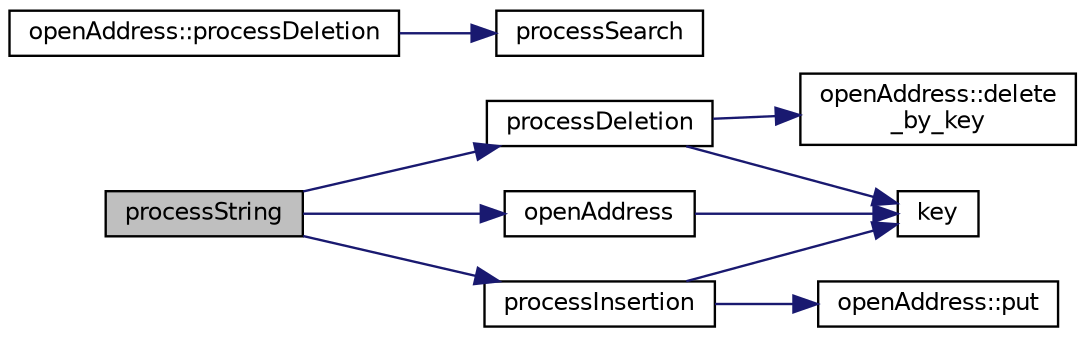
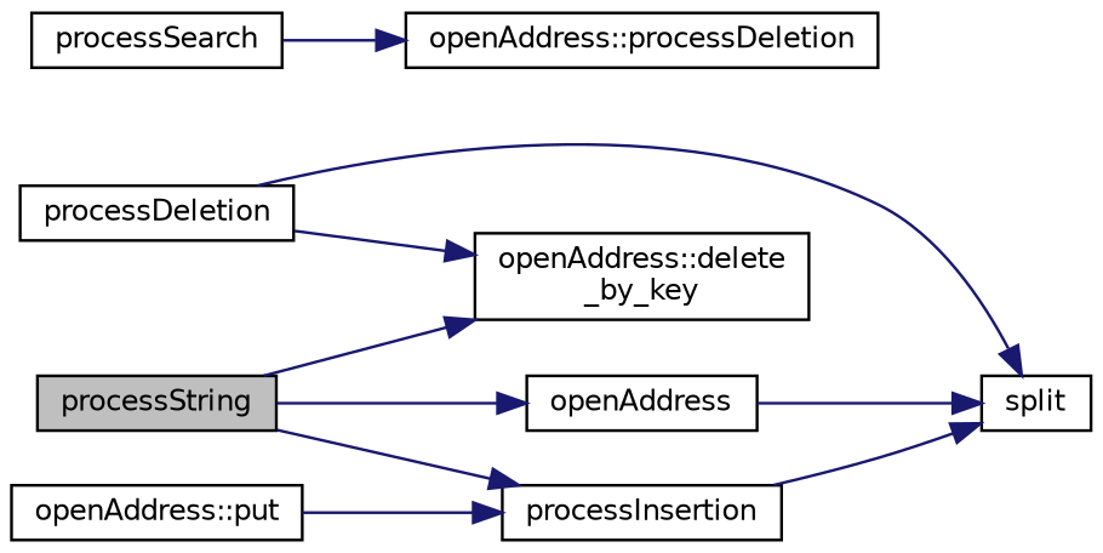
  digraph {
    rankdir=LR
    node [color=black fillcolor=white fontname=Helvetica fontsize=10 shape=record style=filled]
    edge [color=midnightblue fontname=Helvetica fontsize=10 labelfontname=Helvetica labelfontsize=10 style=solid]
    n1 [fillcolor=grey75 fontcolor=black height=0.2 label=processString width=0.4]
    n2 [height=0.2 label=processDeletion width=0.4]
    n3 [height=0.2 label=openAddress width=0.4]
    n4 [height=0.2 label=processInsertion width=0.4]
    n5 [height=0.2 label="openAddress::delete\l_by_key" width=0.4]
-   n6 [height=0.2 label=key width=0.4]
+   n6 [height=0.2 label=split width=0.4]
    n7 [height=0.2 label="openAddress::put" width=0.4]
    n8 [height=0.2 label=processSearch width=0.4]
    n9 [height=0.2 label="openAddress::processDeletion" width=0.4]
-   n1 -> n2
+   n1 -> n5
    n1 -> n3
    n1 -> n4
    n2 -> n5
    n2 -> n6
    n3 -> n6
    n4 -> n6
-   n4 -> n7
-   n9 -> n8
+   n7 -> n4
+   n8 -> n9
  }
